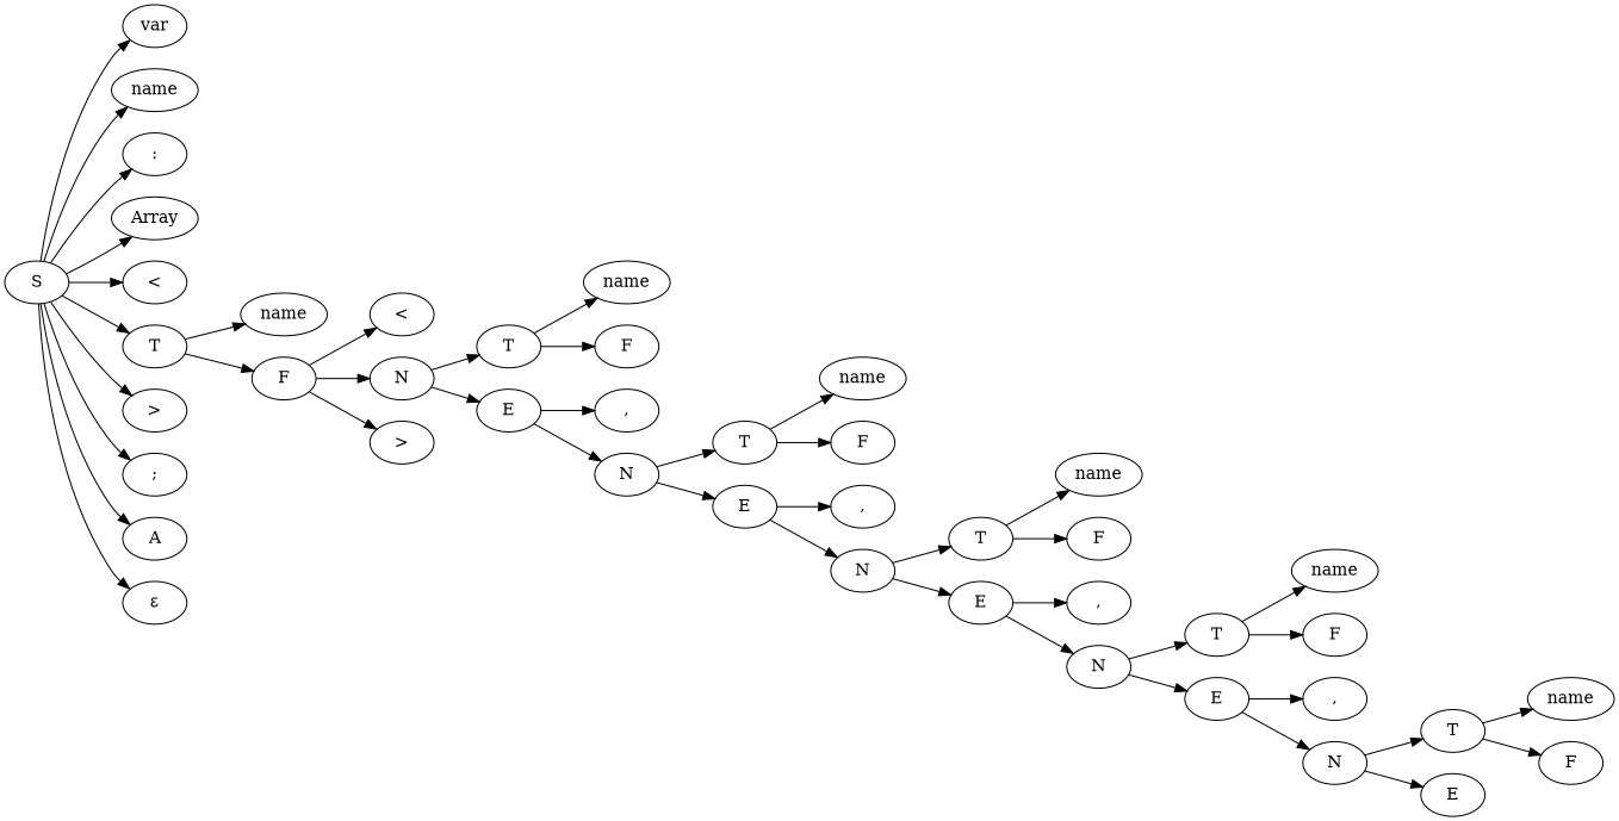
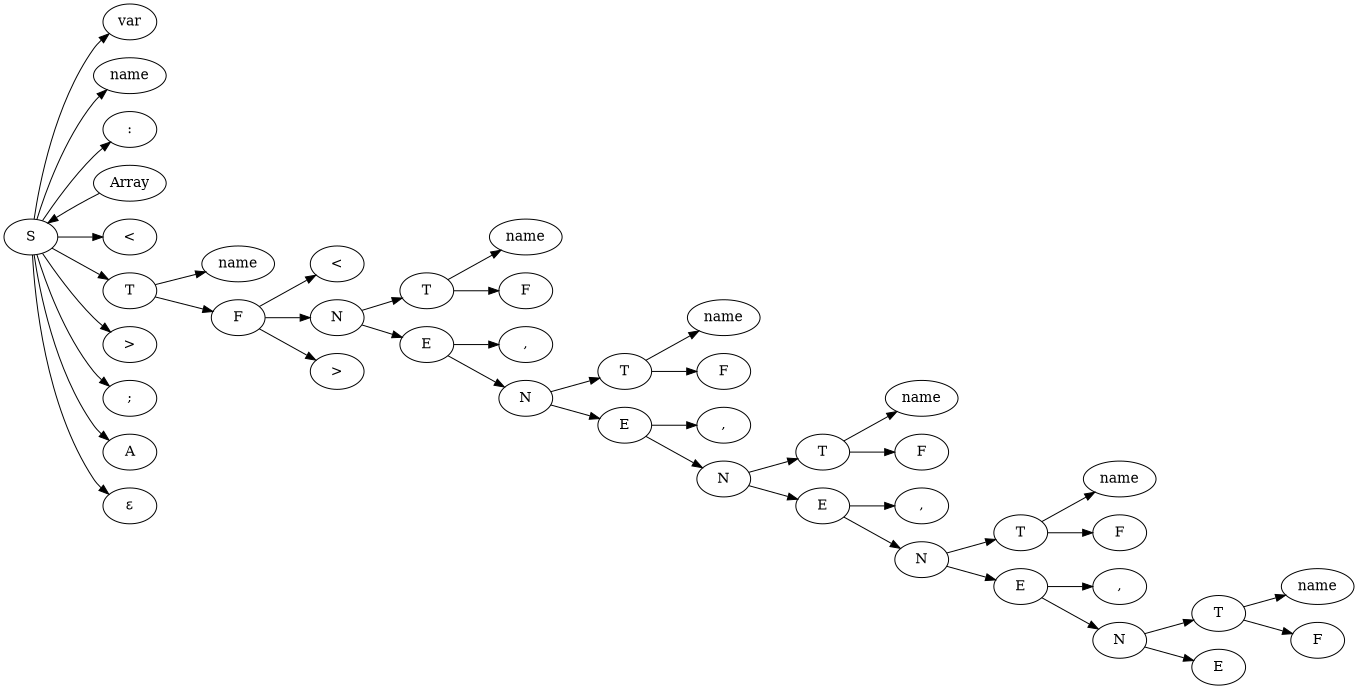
  digraph {
    rankdir=LR
    n1 [label=S]
    n2 [label=var]
    n3 [label=name]
    n4 [label=":"]
    n5 [label=Array]
    n6 [label="<"]
    n7 [label=T]
    n8 [label=">"]
    n9 [label=";"]
    n10 [label=A]
    n11 [label="ε"]
    n12 [label=name]
    n13 [label=F]
    n14 [label="<"]
    n15 [label=N]
    n16 [label=">"]
    n17 [label=T]
    n18 [label=E]
    n19 [label=name]
    n20 [label=F]
    n21 [label=","]
    n22 [label=N]
    n23 [label=T]
    n24 [label=E]
    n25 [label=name]
    n26 [label=F]
    n27 [label=","]
    n28 [label=N]
    n29 [label=T]
    n30 [label=E]
    n31 [label=name]
    n32 [label=F]
    n33 [label=","]
    n34 [label=N]
    n35 [label=T]
    n36 [label=E]
    n37 [label=name]
    n38 [label=F]
    n39 [label=","]
    n40 [label=N]
    n41 [label=T]
    n42 [label=E]
    n43 [label=name]
    n44 [label=F]
    n1 -> n2
    n1 -> n3
    n1 -> n4
-   n1 -> n5
+   n5 -> n1
    n1 -> n6
    n1 -> n7
    n1 -> n8
    n1 -> n9
    n1 -> n10
    n1 -> n11
    n7 -> n12
    n7 -> n13
    n13 -> n14
    n13 -> n15
    n13 -> n16
    n15 -> n17
    n15 -> n18
    n17 -> n19
    n17 -> n20
    n18 -> n21
    n18 -> n22
    n22 -> n23
    n22 -> n24
    n23 -> n25
    n23 -> n26
    n24 -> n27
    n24 -> n28
    n28 -> n29
    n28 -> n30
    n29 -> n31
    n29 -> n32
    n30 -> n33
    n30 -> n34
    n34 -> n35
    n34 -> n36
    n35 -> n37
    n35 -> n38
    n36 -> n39
    n36 -> n40
    n40 -> n41
    n40 -> n42
    n41 -> n43
    n41 -> n44
  }
